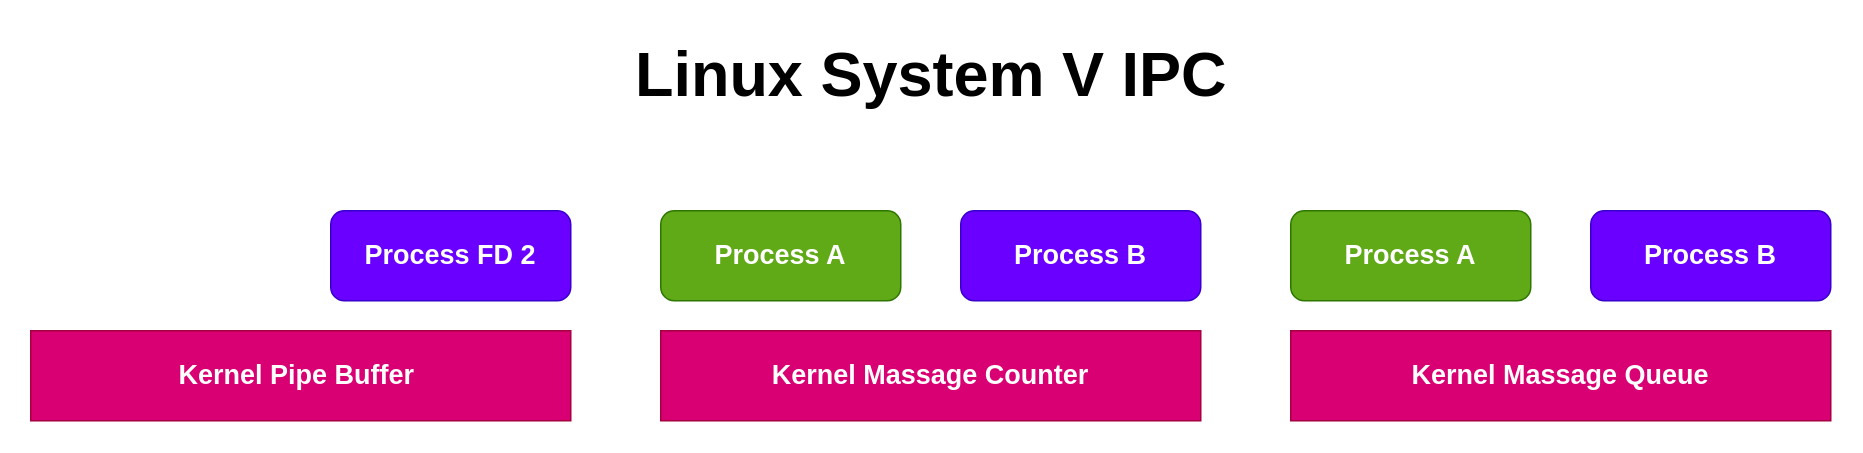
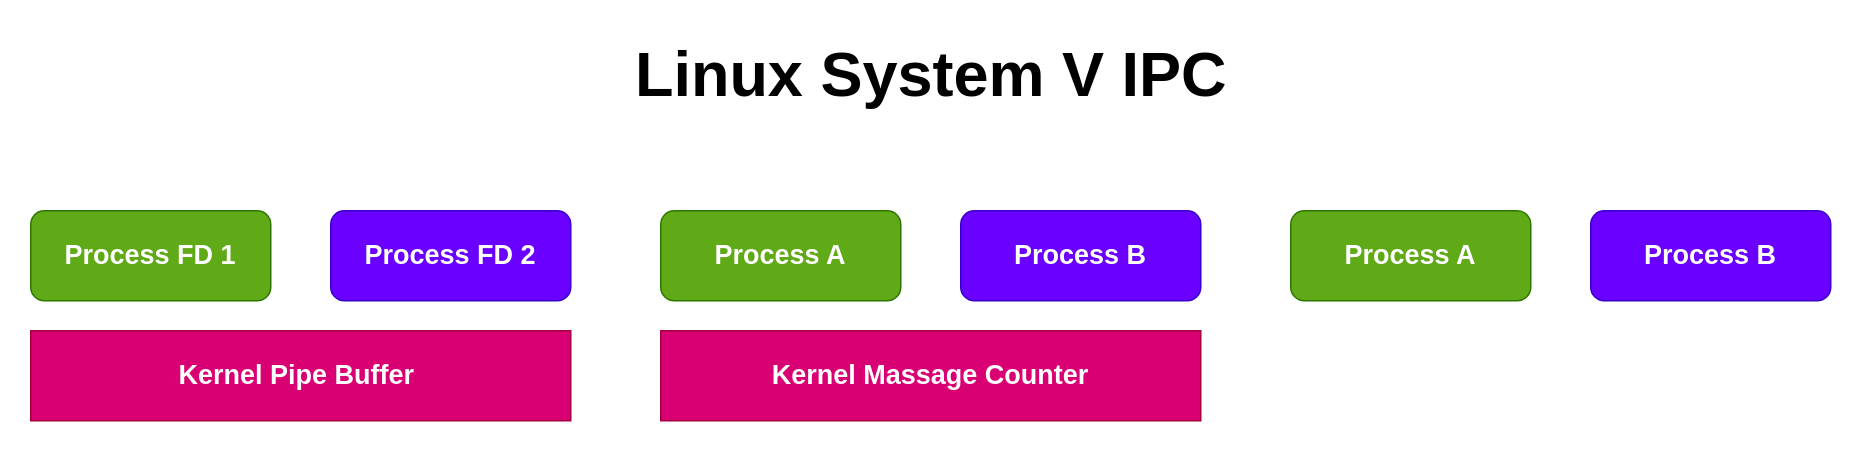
  <mxCell id="0" />
  <mxCell id="1" parent="0" />
+ <mxCell id="2" value="&lt;b&gt;&lt;font style=&quot;font-size: 18px;&quot;&gt;Process FD 1&lt;/font&gt;&lt;/b&gt;" style="rounded=1;whiteSpace=wrap;html=1;fillColor=#60a917;fontColor=#ffffff;strokeColor=#2D7600;" parent="1" vertex="1"><mxGeometry x="20" y="140" width="160" height="60" as="geometry" /></mxCell>
  <mxCell id="3" value="&lt;b&gt;&lt;font style=&quot;font-size: 18px;&quot;&gt;Process FD 2&lt;/font&gt;&lt;/b&gt;" style="rounded=1;whiteSpace=wrap;html=1;fillColor=#6a00ff;fontColor=#ffffff;strokeColor=#3700CC;" parent="1" vertex="1"><mxGeometry x="220" y="140" width="160" height="60" as="geometry" /></mxCell>
  <mxCell id="4" value="&lt;b&gt;Kernel Pipe Buffer&amp;nbsp;&lt;/b&gt;" style="rounded=0;whiteSpace=wrap;html=1;fontSize=18;fillColor=#d80073;fontColor=#ffffff;strokeColor=#A50040;" parent="1" vertex="1"><mxGeometry x="20" y="220" width="360" height="60" as="geometry" /></mxCell>
  <mxCell id="5" value="&lt;b&gt;&lt;font style=&quot;font-size: 18px;&quot;&gt;Process A&lt;/font&gt;&lt;/b&gt;" style="rounded=1;whiteSpace=wrap;html=1;fillColor=#60a917;fontColor=#ffffff;strokeColor=#2D7600;" parent="1" vertex="1"><mxGeometry x="440" y="140" width="160" height="60" as="geometry" /></mxCell>
  <mxCell id="6" value="&lt;b&gt;&lt;font style=&quot;font-size: 18px;&quot;&gt;Process B&lt;/font&gt;&lt;/b&gt;" style="rounded=1;whiteSpace=wrap;html=1;fillColor=#6a00ff;fontColor=#ffffff;strokeColor=#3700CC;" parent="1" vertex="1"><mxGeometry x="640" y="140" width="160" height="60" as="geometry" /></mxCell>
  <mxCell id="7" value="&lt;b&gt;Kernel Massage Counter&lt;/b&gt;" style="rounded=0;whiteSpace=wrap;html=1;fontSize=18;fillColor=#d80073;fontColor=#ffffff;strokeColor=#A50040;" parent="1" vertex="1"><mxGeometry x="440" y="220" width="360" height="60" as="geometry" /></mxCell>
  <mxCell id="8" value="&lt;b&gt;&lt;font style=&quot;font-size: 18px;&quot;&gt;Process A&lt;/font&gt;&lt;/b&gt;" style="rounded=1;whiteSpace=wrap;html=1;fillColor=#60a917;fontColor=#ffffff;strokeColor=#2D7600;" parent="1" vertex="1"><mxGeometry x="860" y="140" width="160" height="60" as="geometry" /></mxCell>
  <mxCell id="9" value="&lt;b&gt;&lt;font style=&quot;font-size: 18px;&quot;&gt;Process B&lt;/font&gt;&lt;/b&gt;" style="rounded=1;whiteSpace=wrap;html=1;fillColor=#6a00ff;fontColor=#ffffff;strokeColor=#3700CC;" parent="1" vertex="1"><mxGeometry x="1060" y="140" width="160" height="60" as="geometry" /></mxCell>
- <mxCell id="10" value="&lt;b&gt;Kernel Massage Queue&lt;/b&gt;" style="rounded=0;whiteSpace=wrap;html=1;fontSize=18;fillColor=#d80073;fontColor=#ffffff;strokeColor=#A50040;" parent="1" vertex="1"><mxGeometry x="860" y="220" width="360" height="60" as="geometry" /></mxCell>
  <mxCell id="11" value="&lt;b&gt;&lt;font style=&quot;font-size: 42px;&quot;&gt;Linux System V IPC&lt;/font&gt;&lt;/b&gt;" style="text;html=1;align=center;verticalAlign=middle;resizable=0;points=[];autosize=1;strokeColor=none;fillColor=none;fontSize=18;" parent="1" vertex="1"><mxGeometry x="410" y="20" width="420" height="60" as="geometry" /></mxCell>
